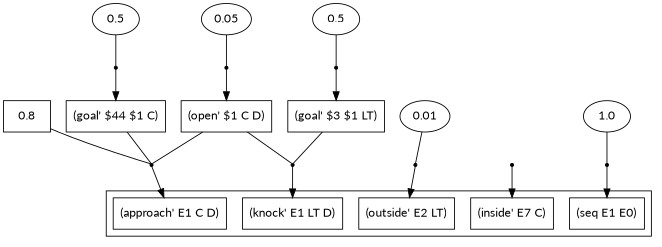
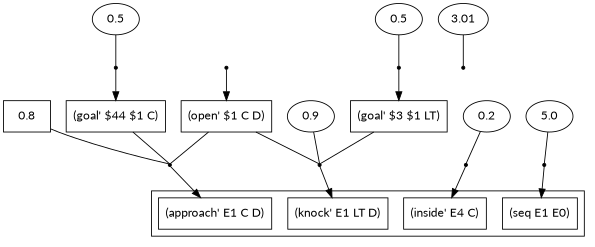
  digraph {
    fontname=Lato
    rankdir=TB
    node [fontname=Lato shape=box]
    edge [arrowhead=none fontname=Lato]
    n1 [label="(knock' E1 LT D)"]
-   n2 [label="(outside' E2 LT)"]
    n3 [label="(approach' E1 C D)"]
-   n4 [label="(inside' E7 C)"]
+   n4 [label="(inside' E4 C)"]
    n5 [label="(seq E1 E0)"]
+   n6 [label=0.9 shape=""]
    r0 [shape=point]
-   n8 [label=0.05 shape=""]
    r1 [shape=point]
    n10 [label="(open' $1 C D)"]
    n11 [label=0.5 shape=""]
    r2 [shape=point]
    n13 [label="(goal' $3 $1 LT)"]
-   n14 [label=0.01 shape=""]
+   n14 [label=3.01 shape=""]
    r3 [shape=point]
    n16 [label=0.8]
    r4 [shape=point]
    n18 [label=0.5 shape=""]
    r5 [shape=point]
    n20 [label="(goal' $44 $1 C)"]
+   n21 [label=0.2 shape=""]
    r6 [shape=point]
-   n23 [label=1.0 shape=""]
+   n23 [label=5.0 shape=""]
    r7 [shape=point]
    subgraph cluster_1 {
      n1
-     n2
      n3
      n4
      n5
    }
+   n6 -> r0
    r0 -> n1 [arrowhead=""]
-   n8 -> r1
    r1 -> n10 [arrowhead=""]
    n10 -> r0
    n10 -> r4
    n11 -> r2
    r2 -> n13 [arrowhead=""]
    n13 -> r0
    n14 -> r3
-   r3 -> n2 [arrowhead=""]
    n16 -> r4
    r4 -> n3 [arrowhead=""]
    n18 -> r5
    r5 -> n20 [arrowhead=""]
    n20 -> r4
+   n21 -> r6
    r6 -> n4 [arrowhead=""]
    n23 -> r7
    r7 -> n5 [arrowhead=""]
  }
